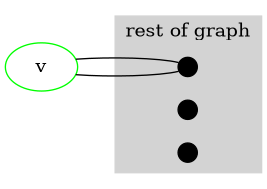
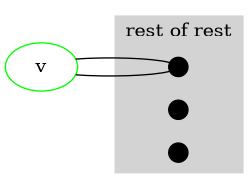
  graph {
    rankdir=LR
    node [color=black shape=point style=filled]
    a0 [height=0.2]
    a1 [height=0.2]
    a2 [height=0.2]
    v [color=green shape="" style=""]
    subgraph cluster_1 {
      color=lightgrey
-     label="rest of graph"
+     label="rest of rest"
      style=filled
      a0
      a1
      a2
    }
    v -- a0
    v -- a0
  }
